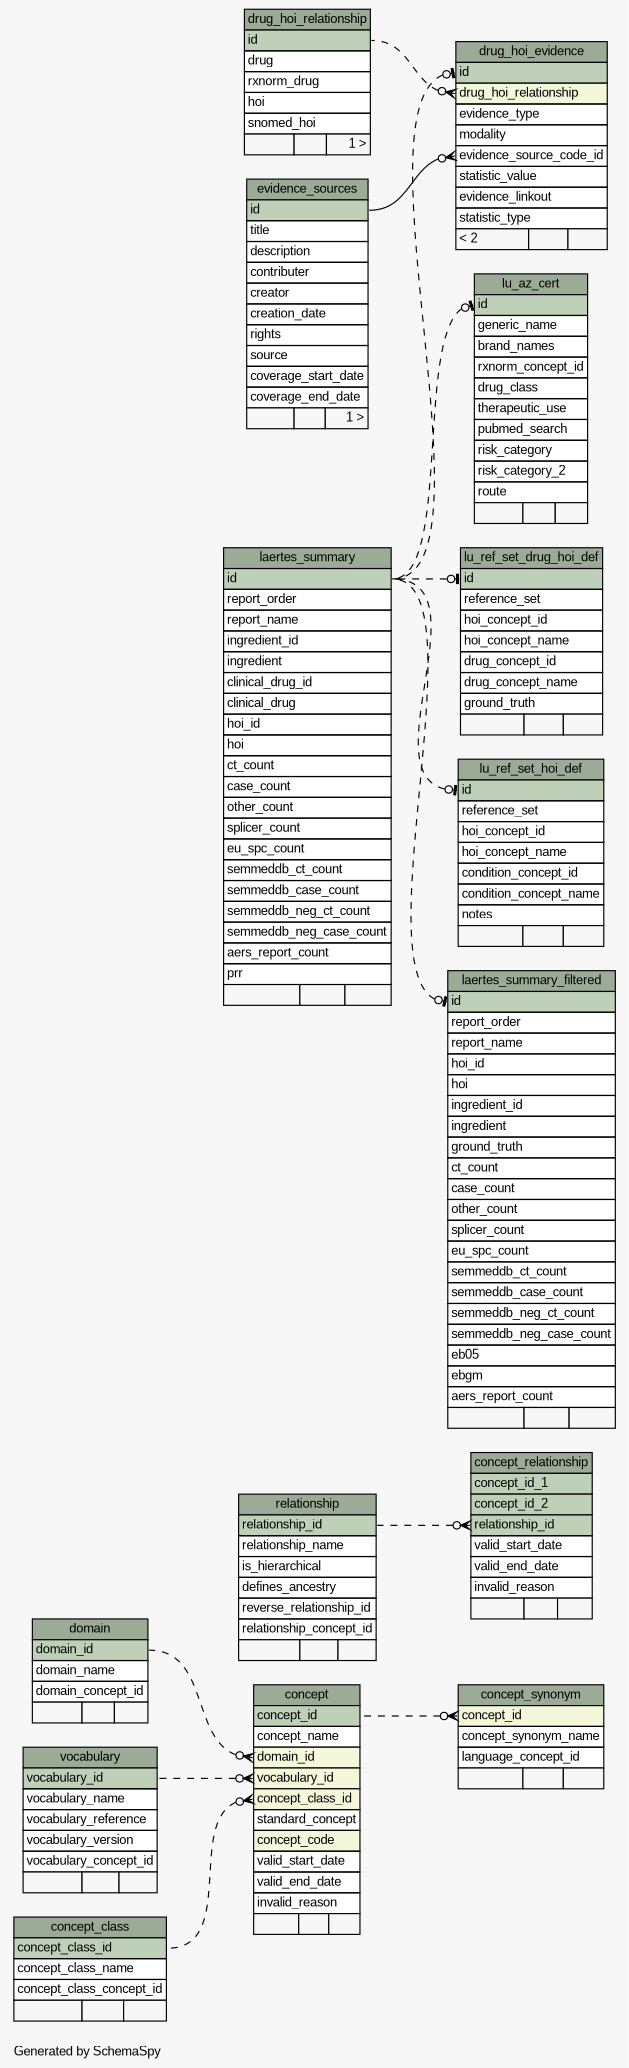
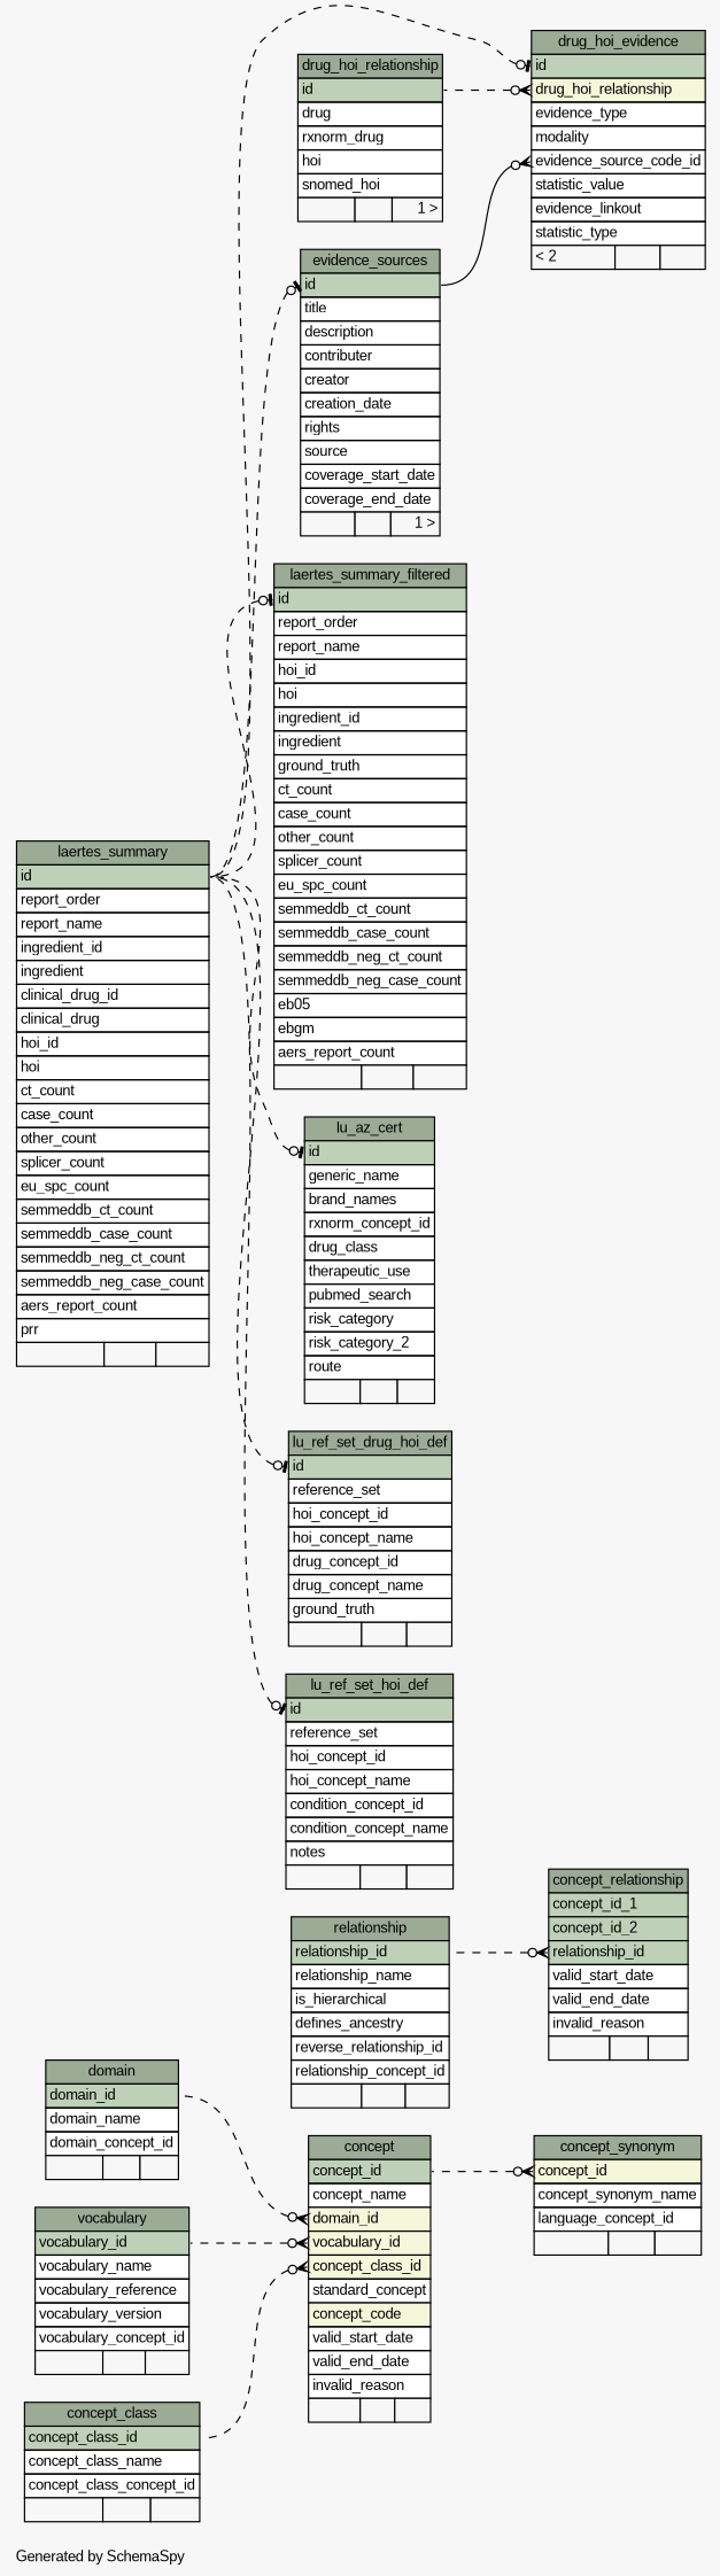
  digraph {
    bgcolor="#f7f7f7"
    fontname="Liberation Sans"
    fontsize=11
    label="\nGenerated by SchemaSpy"
    labeljust=l
    nodesep=0.18
    rankdir=RL
    ranksep=0.46
    node [fontname="Liberation Sans" fontsize=11 shape=plaintext]
    edge [arrowhead=none arrowsize=0.8 arrowtail=crowodot dir=back fontname="Liberation Sans" headport="id:e" style=dashed tailport="id:w"]
    n1 [label=<     <TABLE BORDER="0" CELLBORDER="1" CELLSPACING="0" BGCOLOR="#ffffff">       <TR><TD COLSPAN="3" BGCOLOR="#9bab96" ALIGN="CENTER">concept</TD></TR>       <TR><TD PORT="concept_id" COLSPAN="3" BGCOLOR="#bed1b8" ALIGN="LEFT">concept_id</TD></TR>       <TR><TD PORT="concept_name" COLSPAN="3" ALIGN="LEFT">concept_name</TD></TR>       <TR><TD PORT="domain_id" COLSPAN="3" BGCOLOR="#f4f7da" ALIGN="LEFT">domain_id</TD></TR>       <TR><TD PORT="vocabulary_id" COLSPAN="3" BGCOLOR="#f4f7da" ALIGN="LEFT">vocabulary_id</TD></TR>       <TR><TD PORT="concept_class_id" COLSPAN="3" BGCOLOR="#f4f7da" ALIGN="LEFT">concept_class_id</TD></TR>       <TR><TD PORT="standard_concept" COLSPAN="3" ALIGN="LEFT">standard_concept</TD></TR>       <TR><TD PORT="concept_code" COLSPAN="3" BGCOLOR="#f4f7da" ALIGN="LEFT">concept_code</TD></TR>       <TR><TD PORT="valid_start_date" COLSPAN="3" ALIGN="LEFT">valid_start_date</TD></TR>       <TR><TD PORT="valid_end_date" COLSPAN="3" ALIGN="LEFT">valid_end_date</TD></TR>       <TR><TD PORT="invalid_reason" COLSPAN="3" ALIGN="LEFT">invalid_reason</TD></TR>       <TR><TD ALIGN="LEFT" BGCOLOR="#f7f7f7">  </TD><TD ALIGN="RIGHT" BGCOLOR="#f7f7f7">  </TD><TD ALIGN="RIGHT" BGCOLOR="#f7f7f7">  </TD></TR>     </TABLE>>]
    n2 [label=<     <TABLE BORDER="0" CELLBORDER="1" CELLSPACING="0" BGCOLOR="#ffffff">       <TR><TD COLSPAN="3" BGCOLOR="#9bab96" ALIGN="CENTER">concept_class</TD></TR>       <TR><TD PORT="concept_class_id" COLSPAN="3" BGCOLOR="#bed1b8" ALIGN="LEFT">concept_class_id</TD></TR>       <TR><TD PORT="concept_class_name" COLSPAN="3" ALIGN="LEFT">concept_class_name</TD></TR>       <TR><TD PORT="concept_class_concept_id" COLSPAN="3" ALIGN="LEFT">concept_class_concept_id</TD></TR>       <TR><TD ALIGN="LEFT" BGCOLOR="#f7f7f7">  </TD><TD ALIGN="RIGHT" BGCOLOR="#f7f7f7">  </TD><TD ALIGN="RIGHT" BGCOLOR="#f7f7f7">  </TD></TR>     </TABLE>>]
    n3 [label=<     <TABLE BORDER="0" CELLBORDER="1" CELLSPACING="0" BGCOLOR="#ffffff">       <TR><TD COLSPAN="3" BGCOLOR="#9bab96" ALIGN="CENTER">domain</TD></TR>       <TR><TD PORT="domain_id" COLSPAN="3" BGCOLOR="#bed1b8" ALIGN="LEFT">domain_id</TD></TR>       <TR><TD PORT="domain_name" COLSPAN="3" ALIGN="LEFT">domain_name</TD></TR>       <TR><TD PORT="domain_concept_id" COLSPAN="3" ALIGN="LEFT">domain_concept_id</TD></TR>       <TR><TD ALIGN="LEFT" BGCOLOR="#f7f7f7">  </TD><TD ALIGN="RIGHT" BGCOLOR="#f7f7f7">  </TD><TD ALIGN="RIGHT" BGCOLOR="#f7f7f7">  </TD></TR>     </TABLE>>]
    n4 [label=<     <TABLE BORDER="0" CELLBORDER="1" CELLSPACING="0" BGCOLOR="#ffffff">       <TR><TD COLSPAN="3" BGCOLOR="#9bab96" ALIGN="CENTER">vocabulary</TD></TR>       <TR><TD PORT="vocabulary_id" COLSPAN="3" BGCOLOR="#bed1b8" ALIGN="LEFT">vocabulary_id</TD></TR>       <TR><TD PORT="vocabulary_name" COLSPAN="3" ALIGN="LEFT">vocabulary_name</TD></TR>       <TR><TD PORT="vocabulary_reference" COLSPAN="3" ALIGN="LEFT">vocabulary_reference</TD></TR>       <TR><TD PORT="vocabulary_version" COLSPAN="3" ALIGN="LEFT">vocabulary_version</TD></TR>       <TR><TD PORT="vocabulary_concept_id" COLSPAN="3" ALIGN="LEFT">vocabulary_concept_id</TD></TR>       <TR><TD ALIGN="LEFT" BGCOLOR="#f7f7f7">  </TD><TD ALIGN="RIGHT" BGCOLOR="#f7f7f7">  </TD><TD ALIGN="RIGHT" BGCOLOR="#f7f7f7">  </TD></TR>     </TABLE>>]
    n5 [label=<     <TABLE BORDER="0" CELLBORDER="1" CELLSPACING="0" BGCOLOR="#ffffff">       <TR><TD COLSPAN="3" BGCOLOR="#9bab96" ALIGN="CENTER">concept_relationship</TD></TR>       <TR><TD PORT="concept_id_1" COLSPAN="3" BGCOLOR="#bed1b8" ALIGN="LEFT">concept_id_1</TD></TR>       <TR><TD PORT="concept_id_2" COLSPAN="3" BGCOLOR="#bed1b8" ALIGN="LEFT">concept_id_2</TD></TR>       <TR><TD PORT="relationship_id" COLSPAN="3" BGCOLOR="#bed1b8" ALIGN="LEFT">relationship_id</TD></TR>       <TR><TD PORT="valid_start_date" COLSPAN="3" ALIGN="LEFT">valid_start_date</TD></TR>       <TR><TD PORT="valid_end_date" COLSPAN="3" ALIGN="LEFT">valid_end_date</TD></TR>       <TR><TD PORT="invalid_reason" COLSPAN="3" ALIGN="LEFT">invalid_reason</TD></TR>       <TR><TD ALIGN="LEFT" BGCOLOR="#f7f7f7">  </TD><TD ALIGN="RIGHT" BGCOLOR="#f7f7f7">  </TD><TD ALIGN="RIGHT" BGCOLOR="#f7f7f7">  </TD></TR>     </TABLE>>]
    n6 [label=<     <TABLE BORDER="0" CELLBORDER="1" CELLSPACING="0" BGCOLOR="#ffffff">       <TR><TD COLSPAN="3" BGCOLOR="#9bab96" ALIGN="CENTER">relationship</TD></TR>       <TR><TD PORT="relationship_id" COLSPAN="3" BGCOLOR="#bed1b8" ALIGN="LEFT">relationship_id</TD></TR>       <TR><TD PORT="relationship_name" COLSPAN="3" ALIGN="LEFT">relationship_name</TD></TR>       <TR><TD PORT="is_hierarchical" COLSPAN="3" ALIGN="LEFT">is_hierarchical</TD></TR>       <TR><TD PORT="defines_ancestry" COLSPAN="3" ALIGN="LEFT">defines_ancestry</TD></TR>       <TR><TD PORT="reverse_relationship_id" COLSPAN="3" ALIGN="LEFT">reverse_relationship_id</TD></TR>       <TR><TD PORT="relationship_concept_id" COLSPAN="3" ALIGN="LEFT">relationship_concept_id</TD></TR>       <TR><TD ALIGN="LEFT" BGCOLOR="#f7f7f7">  </TD><TD ALIGN="RIGHT" BGCOLOR="#f7f7f7">  </TD><TD ALIGN="RIGHT" BGCOLOR="#f7f7f7">  </TD></TR>     </TABLE>>]
    n7 [label=<     <TABLE BORDER="0" CELLBORDER="1" CELLSPACING="0" BGCOLOR="#ffffff">       <TR><TD COLSPAN="3" BGCOLOR="#9bab96" ALIGN="CENTER">concept_synonym</TD></TR>       <TR><TD PORT="concept_id" COLSPAN="3" BGCOLOR="#f4f7da" ALIGN="LEFT">concept_id</TD></TR>       <TR><TD PORT="concept_synonym_name" COLSPAN="3" ALIGN="LEFT">concept_synonym_name</TD></TR>       <TR><TD PORT="language_concept_id" COLSPAN="3" ALIGN="LEFT">language_concept_id</TD></TR>       <TR><TD ALIGN="LEFT" BGCOLOR="#f7f7f7">  </TD><TD ALIGN="RIGHT" BGCOLOR="#f7f7f7">  </TD><TD ALIGN="RIGHT" BGCOLOR="#f7f7f7">  </TD></TR>     </TABLE>>]
    n8 [label=<     <TABLE BORDER="0" CELLBORDER="1" CELLSPACING="0" BGCOLOR="#ffffff">       <TR><TD COLSPAN="3" BGCOLOR="#9bab96" ALIGN="CENTER">drug_hoi_evidence</TD></TR>       <TR><TD PORT="id" COLSPAN="3" BGCOLOR="#bed1b8" ALIGN="LEFT">id</TD></TR>       <TR><TD PORT="drug_hoi_relationship" COLSPAN="3" BGCOLOR="#f4f7da" ALIGN="LEFT">drug_hoi_relationship</TD></TR>       <TR><TD PORT="evidence_type" COLSPAN="3" ALIGN="LEFT">evidence_type</TD></TR>       <TR><TD PORT="modality" COLSPAN="3" ALIGN="LEFT">modality</TD></TR>       <TR><TD PORT="evidence_source_code_id" COLSPAN="3" ALIGN="LEFT">evidence_source_code_id</TD></TR>       <TR><TD PORT="statistic_value" COLSPAN="3" ALIGN="LEFT">statistic_value</TD></TR>       <TR><TD PORT="evidence_linkout" COLSPAN="3" ALIGN="LEFT">evidence_linkout</TD></TR>       <TR><TD PORT="statistic_type" COLSPAN="3" ALIGN="LEFT">statistic_type</TD></TR>       <TR><TD ALIGN="LEFT" BGCOLOR="#f7f7f7">&lt; 2</TD><TD ALIGN="RIGHT" BGCOLOR="#f7f7f7">  </TD><TD ALIGN="RIGHT" BGCOLOR="#f7f7f7">  </TD></TR>     </TABLE>>]
    n9 [label=<     <TABLE BORDER="0" CELLBORDER="1" CELLSPACING="0" BGCOLOR="#ffffff">       <TR><TD COLSPAN="3" BGCOLOR="#9bab96" ALIGN="CENTER">drug_hoi_relationship</TD></TR>       <TR><TD PORT="id" COLSPAN="3" BGCOLOR="#bed1b8" ALIGN="LEFT">id</TD></TR>       <TR><TD PORT="drug" COLSPAN="3" ALIGN="LEFT">drug</TD></TR>       <TR><TD PORT="rxnorm_drug" COLSPAN="3" ALIGN="LEFT">rxnorm_drug</TD></TR>       <TR><TD PORT="hoi" COLSPAN="3" ALIGN="LEFT">hoi</TD></TR>       <TR><TD PORT="snomed_hoi" COLSPAN="3" ALIGN="LEFT">snomed_hoi</TD></TR>       <TR><TD ALIGN="LEFT" BGCOLOR="#f7f7f7">  </TD><TD ALIGN="RIGHT" BGCOLOR="#f7f7f7">  </TD><TD ALIGN="RIGHT" BGCOLOR="#f7f7f7">1 &gt;</TD></TR>     </TABLE>>]
    n10 [label=<     <TABLE BORDER="0" CELLBORDER="1" CELLSPACING="0" BGCOLOR="#ffffff">       <TR><TD COLSPAN="3" BGCOLOR="#9bab96" ALIGN="CENTER">evidence_sources</TD></TR>       <TR><TD PORT="id" COLSPAN="3" BGCOLOR="#bed1b8" ALIGN="LEFT">id</TD></TR>       <TR><TD PORT="title" COLSPAN="3" ALIGN="LEFT">title</TD></TR>       <TR><TD PORT="description" COLSPAN="3" ALIGN="LEFT">description</TD></TR>       <TR><TD PORT="contributer" COLSPAN="3" ALIGN="LEFT">contributer</TD></TR>       <TR><TD PORT="creator" COLSPAN="3" ALIGN="LEFT">creator</TD></TR>       <TR><TD PORT="creation_date" COLSPAN="3" ALIGN="LEFT">creation_date</TD></TR>       <TR><TD PORT="rights" COLSPAN="3" ALIGN="LEFT">rights</TD></TR>       <TR><TD PORT="source" COLSPAN="3" ALIGN="LEFT">source</TD></TR>       <TR><TD PORT="coverage_start_date" COLSPAN="3" ALIGN="LEFT">coverage_start_date</TD></TR>       <TR><TD PORT="coverage_end_date" COLSPAN="3" ALIGN="LEFT">coverage_end_date</TD></TR>       <TR><TD ALIGN="LEFT" BGCOLOR="#f7f7f7">  </TD><TD ALIGN="RIGHT" BGCOLOR="#f7f7f7">  </TD><TD ALIGN="RIGHT" BGCOLOR="#f7f7f7">1 &gt;</TD></TR>     </TABLE>>]
    n11 [label=<     <TABLE BORDER="0" CELLBORDER="1" CELLSPACING="0" BGCOLOR="#ffffff">       <TR><TD COLSPAN="3" BGCOLOR="#9bab96" ALIGN="CENTER">laertes_summary</TD></TR>       <TR><TD PORT="id" COLSPAN="3" BGCOLOR="#bed1b8" ALIGN="LEFT">id</TD></TR>       <TR><TD PORT="report_order" COLSPAN="3" ALIGN="LEFT">report_order</TD></TR>       <TR><TD PORT="report_name" COLSPAN="3" ALIGN="LEFT">report_name</TD></TR>       <TR><TD PORT="ingredient_id" COLSPAN="3" ALIGN="LEFT">ingredient_id</TD></TR>       <TR><TD PORT="ingredient" COLSPAN="3" ALIGN="LEFT">ingredient</TD></TR>       <TR><TD PORT="clinical_drug_id" COLSPAN="3" ALIGN="LEFT">clinical_drug_id</TD></TR>       <TR><TD PORT="clinical_drug" COLSPAN="3" ALIGN="LEFT">clinical_drug</TD></TR>       <TR><TD PORT="hoi_id" COLSPAN="3" ALIGN="LEFT">hoi_id</TD></TR>       <TR><TD PORT="hoi" COLSPAN="3" ALIGN="LEFT">hoi</TD></TR>       <TR><TD PORT="ct_count" COLSPAN="3" ALIGN="LEFT">ct_count</TD></TR>       <TR><TD PORT="case_count" COLSPAN="3" ALIGN="LEFT">case_count</TD></TR>       <TR><TD PORT="other_count" COLSPAN="3" ALIGN="LEFT">other_count</TD></TR>       <TR><TD PORT="splicer_count" COLSPAN="3" ALIGN="LEFT">splicer_count</TD></TR>       <TR><TD PORT="eu_spc_count" COLSPAN="3" ALIGN="LEFT">eu_spc_count</TD></TR>       <TR><TD PORT="semmeddb_ct_count" COLSPAN="3" ALIGN="LEFT">semmeddb_ct_count</TD></TR>       <TR><TD PORT="semmeddb_case_count" COLSPAN="3" ALIGN="LEFT">semmeddb_case_count</TD></TR>       <TR><TD PORT="semmeddb_neg_ct_count" COLSPAN="3" ALIGN="LEFT">semmeddb_neg_ct_count</TD></TR>       <TR><TD PORT="semmeddb_neg_case_count" COLSPAN="3" ALIGN="LEFT">semmeddb_neg_case_count</TD></TR>       <TR><TD PORT="aers_report_count" COLSPAN="3" ALIGN="LEFT">aers_report_count</TD></TR>       <TR><TD PORT="prr" COLSPAN="3" ALIGN="LEFT">prr</TD></TR>       <TR><TD ALIGN="LEFT" BGCOLOR="#f7f7f7">  </TD><TD ALIGN="RIGHT" BGCOLOR="#f7f7f7">  </TD><TD ALIGN="RIGHT" BGCOLOR="#f7f7f7">  </TD></TR>     </TABLE>>]
    n12 [label=<     <TABLE BORDER="0" CELLBORDER="1" CELLSPACING="0" BGCOLOR="#ffffff">       <TR><TD COLSPAN="3" BGCOLOR="#9bab96" ALIGN="CENTER">laertes_summary_filtered</TD></TR>       <TR><TD PORT="id" COLSPAN="3" BGCOLOR="#bed1b8" ALIGN="LEFT">id</TD></TR>       <TR><TD PORT="report_order" COLSPAN="3" ALIGN="LEFT">report_order</TD></TR>       <TR><TD PORT="report_name" COLSPAN="3" ALIGN="LEFT">report_name</TD></TR>       <TR><TD PORT="hoi_id" COLSPAN="3" ALIGN="LEFT">hoi_id</TD></TR>       <TR><TD PORT="hoi" COLSPAN="3" ALIGN="LEFT">hoi</TD></TR>       <TR><TD PORT="ingredient_id" COLSPAN="3" ALIGN="LEFT">ingredient_id</TD></TR>       <TR><TD PORT="ingredient" COLSPAN="3" ALIGN="LEFT">ingredient</TD></TR>       <TR><TD PORT="ground_truth" COLSPAN="3" ALIGN="LEFT">ground_truth</TD></TR>       <TR><TD PORT="ct_count" COLSPAN="3" ALIGN="LEFT">ct_count</TD></TR>       <TR><TD PORT="case_count" COLSPAN="3" ALIGN="LEFT">case_count</TD></TR>       <TR><TD PORT="other_count" COLSPAN="3" ALIGN="LEFT">other_count</TD></TR>       <TR><TD PORT="splicer_count" COLSPAN="3" ALIGN="LEFT">splicer_count</TD></TR>       <TR><TD PORT="eu_spc_count" COLSPAN="3" ALIGN="LEFT">eu_spc_count</TD></TR>       <TR><TD PORT="semmeddb_ct_count" COLSPAN="3" ALIGN="LEFT">semmeddb_ct_count</TD></TR>       <TR><TD PORT="semmeddb_case_count" COLSPAN="3" ALIGN="LEFT">semmeddb_case_count</TD></TR>       <TR><TD PORT="semmeddb_neg_ct_count" COLSPAN="3" ALIGN="LEFT">semmeddb_neg_ct_count</TD></TR>       <TR><TD PORT="semmeddb_neg_case_count" COLSPAN="3" ALIGN="LEFT">semmeddb_neg_case_count</TD></TR>       <TR><TD PORT="eb05" COLSPAN="3" ALIGN="LEFT">eb05</TD></TR>       <TR><TD PORT="ebgm" COLSPAN="3" ALIGN="LEFT">ebgm</TD></TR>       <TR><TD PORT="aers_report_count" COLSPAN="3" ALIGN="LEFT">aers_report_count</TD></TR>       <TR><TD ALIGN="LEFT" BGCOLOR="#f7f7f7">  </TD><TD ALIGN="RIGHT" BGCOLOR="#f7f7f7">  </TD><TD ALIGN="RIGHT" BGCOLOR="#f7f7f7">  </TD></TR>     </TABLE>>]
    n13 [label=<     <TABLE BORDER="0" CELLBORDER="1" CELLSPACING="0" BGCOLOR="#ffffff">       <TR><TD COLSPAN="3" BGCOLOR="#9bab96" ALIGN="CENTER">lu_az_cert</TD></TR>       <TR><TD PORT="id" COLSPAN="3" BGCOLOR="#bed1b8" ALIGN="LEFT">id</TD></TR>       <TR><TD PORT="generic_name" COLSPAN="3" ALIGN="LEFT">generic_name</TD></TR>       <TR><TD PORT="brand_names" COLSPAN="3" ALIGN="LEFT">brand_names</TD></TR>       <TR><TD PORT="rxnorm_concept_id" COLSPAN="3" ALIGN="LEFT">rxnorm_concept_id</TD></TR>       <TR><TD PORT="drug_class" COLSPAN="3" ALIGN="LEFT">drug_class</TD></TR>       <TR><TD PORT="therapeutic_use" COLSPAN="3" ALIGN="LEFT">therapeutic_use</TD></TR>       <TR><TD PORT="pubmed_search" COLSPAN="3" ALIGN="LEFT">pubmed_search</TD></TR>       <TR><TD PORT="risk_category" COLSPAN="3" ALIGN="LEFT">risk_category</TD></TR>       <TR><TD PORT="risk_category_2" COLSPAN="3" ALIGN="LEFT">risk_category_2</TD></TR>       <TR><TD PORT="route" COLSPAN="3" ALIGN="LEFT">route</TD></TR>       <TR><TD ALIGN="LEFT" BGCOLOR="#f7f7f7">  </TD><TD ALIGN="RIGHT" BGCOLOR="#f7f7f7">  </TD><TD ALIGN="RIGHT" BGCOLOR="#f7f7f7">  </TD></TR>     </TABLE>>]
    n14 [label=<     <TABLE BORDER="0" CELLBORDER="1" CELLSPACING="0" BGCOLOR="#ffffff">       <TR><TD COLSPAN="3" BGCOLOR="#9bab96" ALIGN="CENTER">lu_ref_set_drug_hoi_def</TD></TR>       <TR><TD PORT="id" COLSPAN="3" BGCOLOR="#bed1b8" ALIGN="LEFT">id</TD></TR>       <TR><TD PORT="reference_set" COLSPAN="3" ALIGN="LEFT">reference_set</TD></TR>       <TR><TD PORT="hoi_concept_id" COLSPAN="3" ALIGN="LEFT">hoi_concept_id</TD></TR>       <TR><TD PORT="hoi_concept_name" COLSPAN="3" ALIGN="LEFT">hoi_concept_name</TD></TR>       <TR><TD PORT="drug_concept_id" COLSPAN="3" ALIGN="LEFT">drug_concept_id</TD></TR>       <TR><TD PORT="drug_concept_name" COLSPAN="3" ALIGN="LEFT">drug_concept_name</TD></TR>       <TR><TD PORT="ground_truth" COLSPAN="3" ALIGN="LEFT">ground_truth</TD></TR>       <TR><TD ALIGN="LEFT" BGCOLOR="#f7f7f7">  </TD><TD ALIGN="RIGHT" BGCOLOR="#f7f7f7">  </TD><TD ALIGN="RIGHT" BGCOLOR="#f7f7f7">  </TD></TR>     </TABLE>>]
    n15 [label=<     <TABLE BORDER="0" CELLBORDER="1" CELLSPACING="0" BGCOLOR="#ffffff">       <TR><TD COLSPAN="3" BGCOLOR="#9bab96" ALIGN="CENTER">lu_ref_set_hoi_def</TD></TR>       <TR><TD PORT="id" COLSPAN="3" BGCOLOR="#bed1b8" ALIGN="LEFT">id</TD></TR>       <TR><TD PORT="reference_set" COLSPAN="3" ALIGN="LEFT">reference_set</TD></TR>       <TR><TD PORT="hoi_concept_id" COLSPAN="3" ALIGN="LEFT">hoi_concept_id</TD></TR>       <TR><TD PORT="hoi_concept_name" COLSPAN="3" ALIGN="LEFT">hoi_concept_name</TD></TR>       <TR><TD PORT="condition_concept_id" COLSPAN="3" ALIGN="LEFT">condition_concept_id</TD></TR>       <TR><TD PORT="condition_concept_name" COLSPAN="3" ALIGN="LEFT">condition_concept_name</TD></TR>       <TR><TD PORT="notes" COLSPAN="3" ALIGN="LEFT">notes</TD></TR>       <TR><TD ALIGN="LEFT" BGCOLOR="#f7f7f7">  </TD><TD ALIGN="RIGHT" BGCOLOR="#f7f7f7">  </TD><TD ALIGN="RIGHT" BGCOLOR="#f7f7f7">  </TD></TR>     </TABLE>>]
    n1 -> n2 [headport="concept_class_id:e" tailport="concept_class_id:w"]
    n1 -> n3 [headport="domain_id:e" tailport="domain_id:w"]
    n1 -> n4 [headport="vocabulary_id:e" tailport="vocabulary_id:w"]
    n5 -> n6 [headport="relationship_id:e" tailport="relationship_id:w"]
    n7 -> n1 [headport="concept_id:e" tailport="concept_id:w"]
    n8 -> n9 [tailport="drug_hoi_relationship:w"]
    n8 -> n10 [tailport="evidence_source_code_id:w" style=""]
    n8 -> n11 [arrowtail=teeodot]
+   n10 -> n11 [arrowtail=teeodot]
    n12 -> n11 [arrowtail=teeodot]
    n13 -> n11 [arrowtail=teeodot]
    n14 -> n11 [arrowtail=teeodot]
    n15 -> n11 [arrowtail=teeodot]
  }
